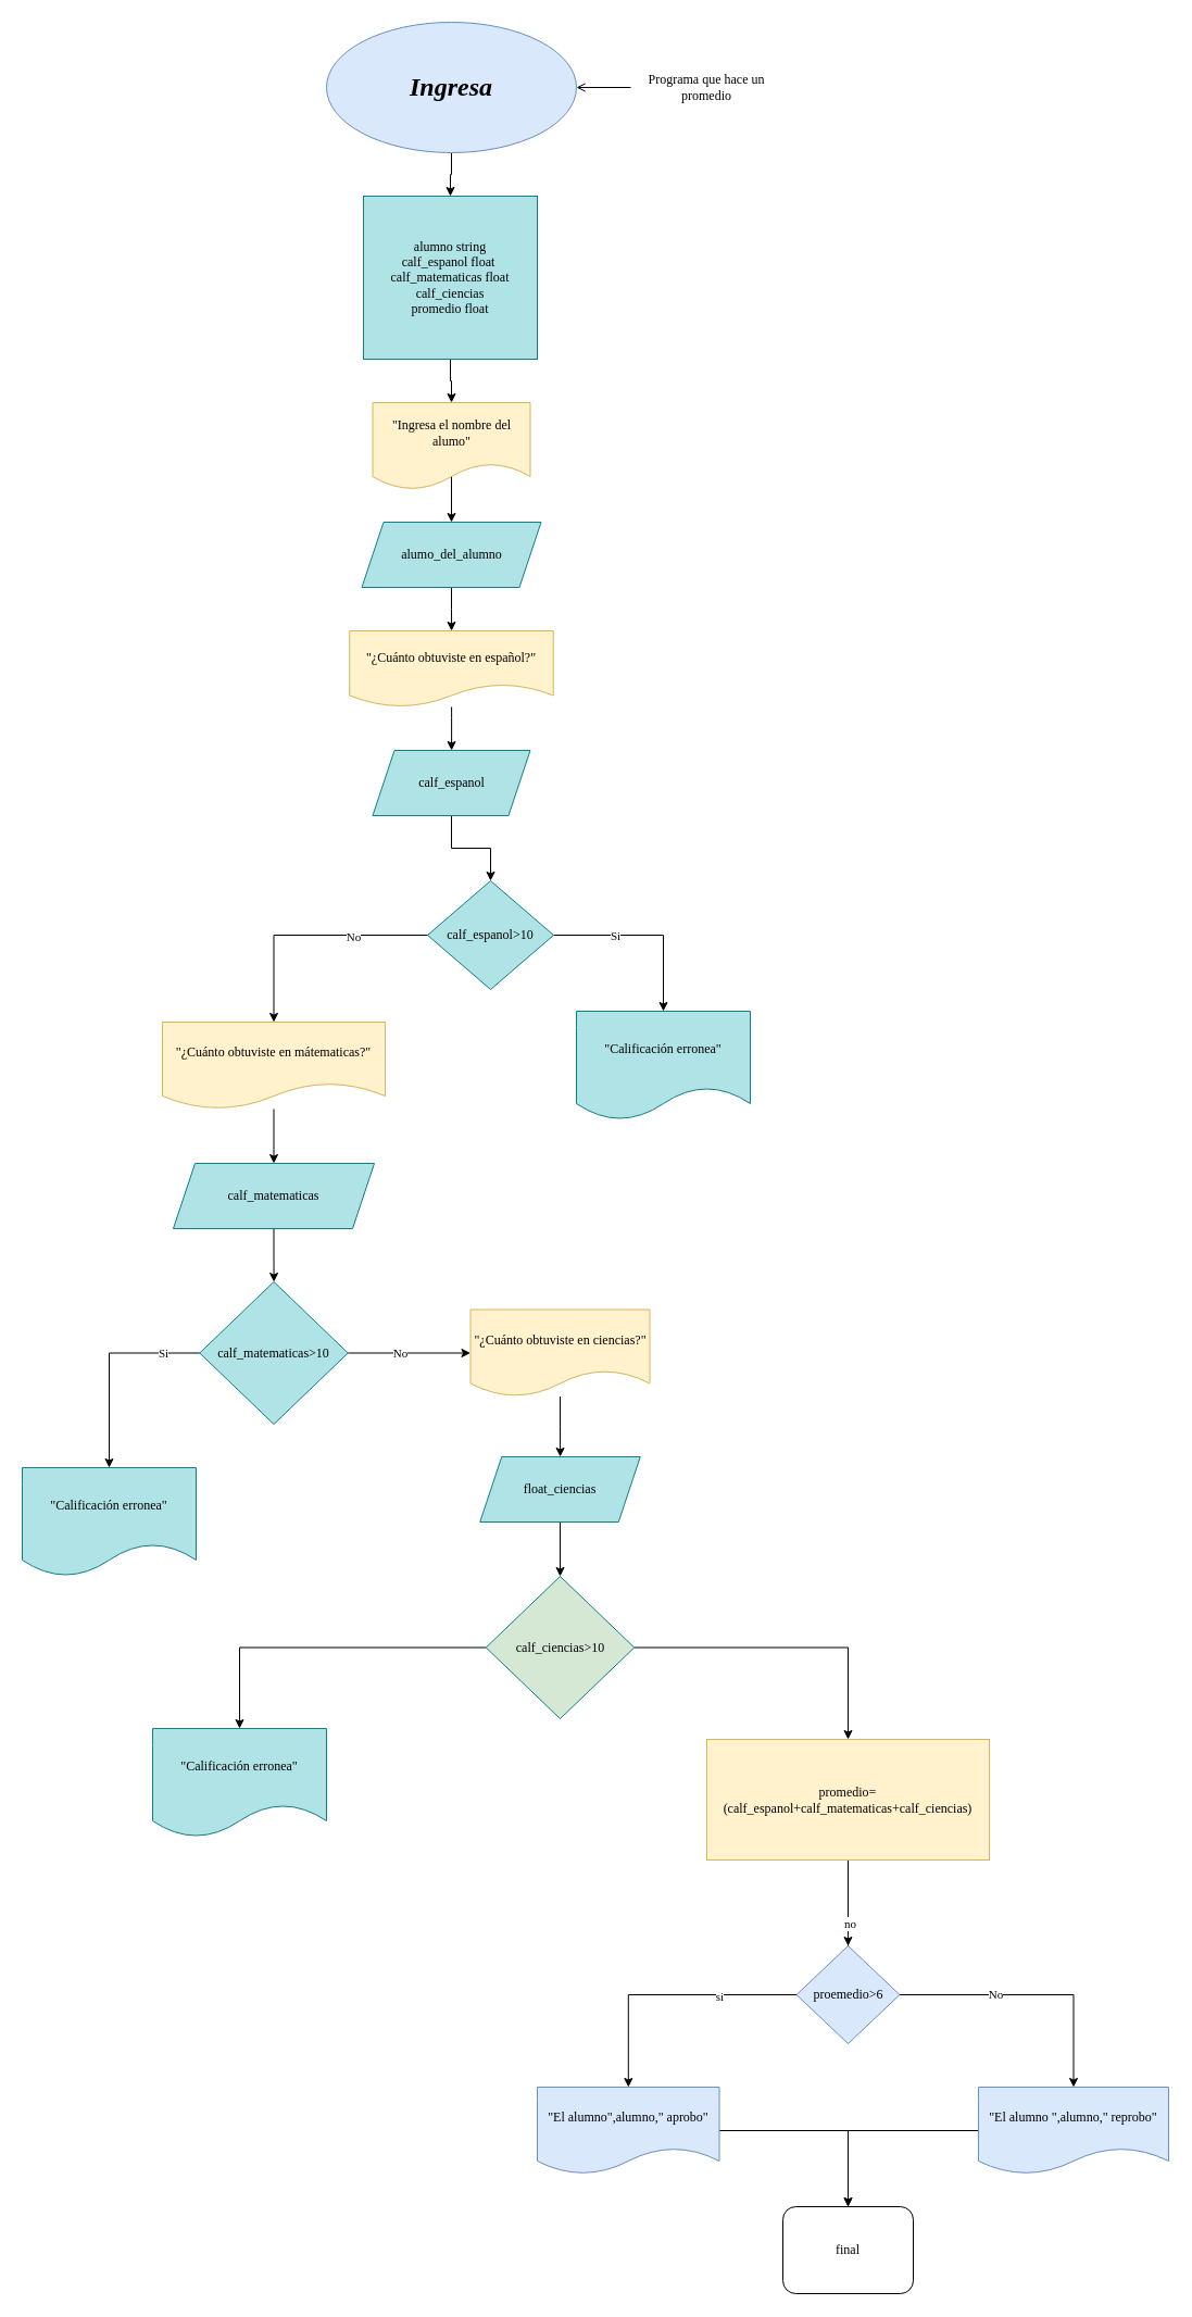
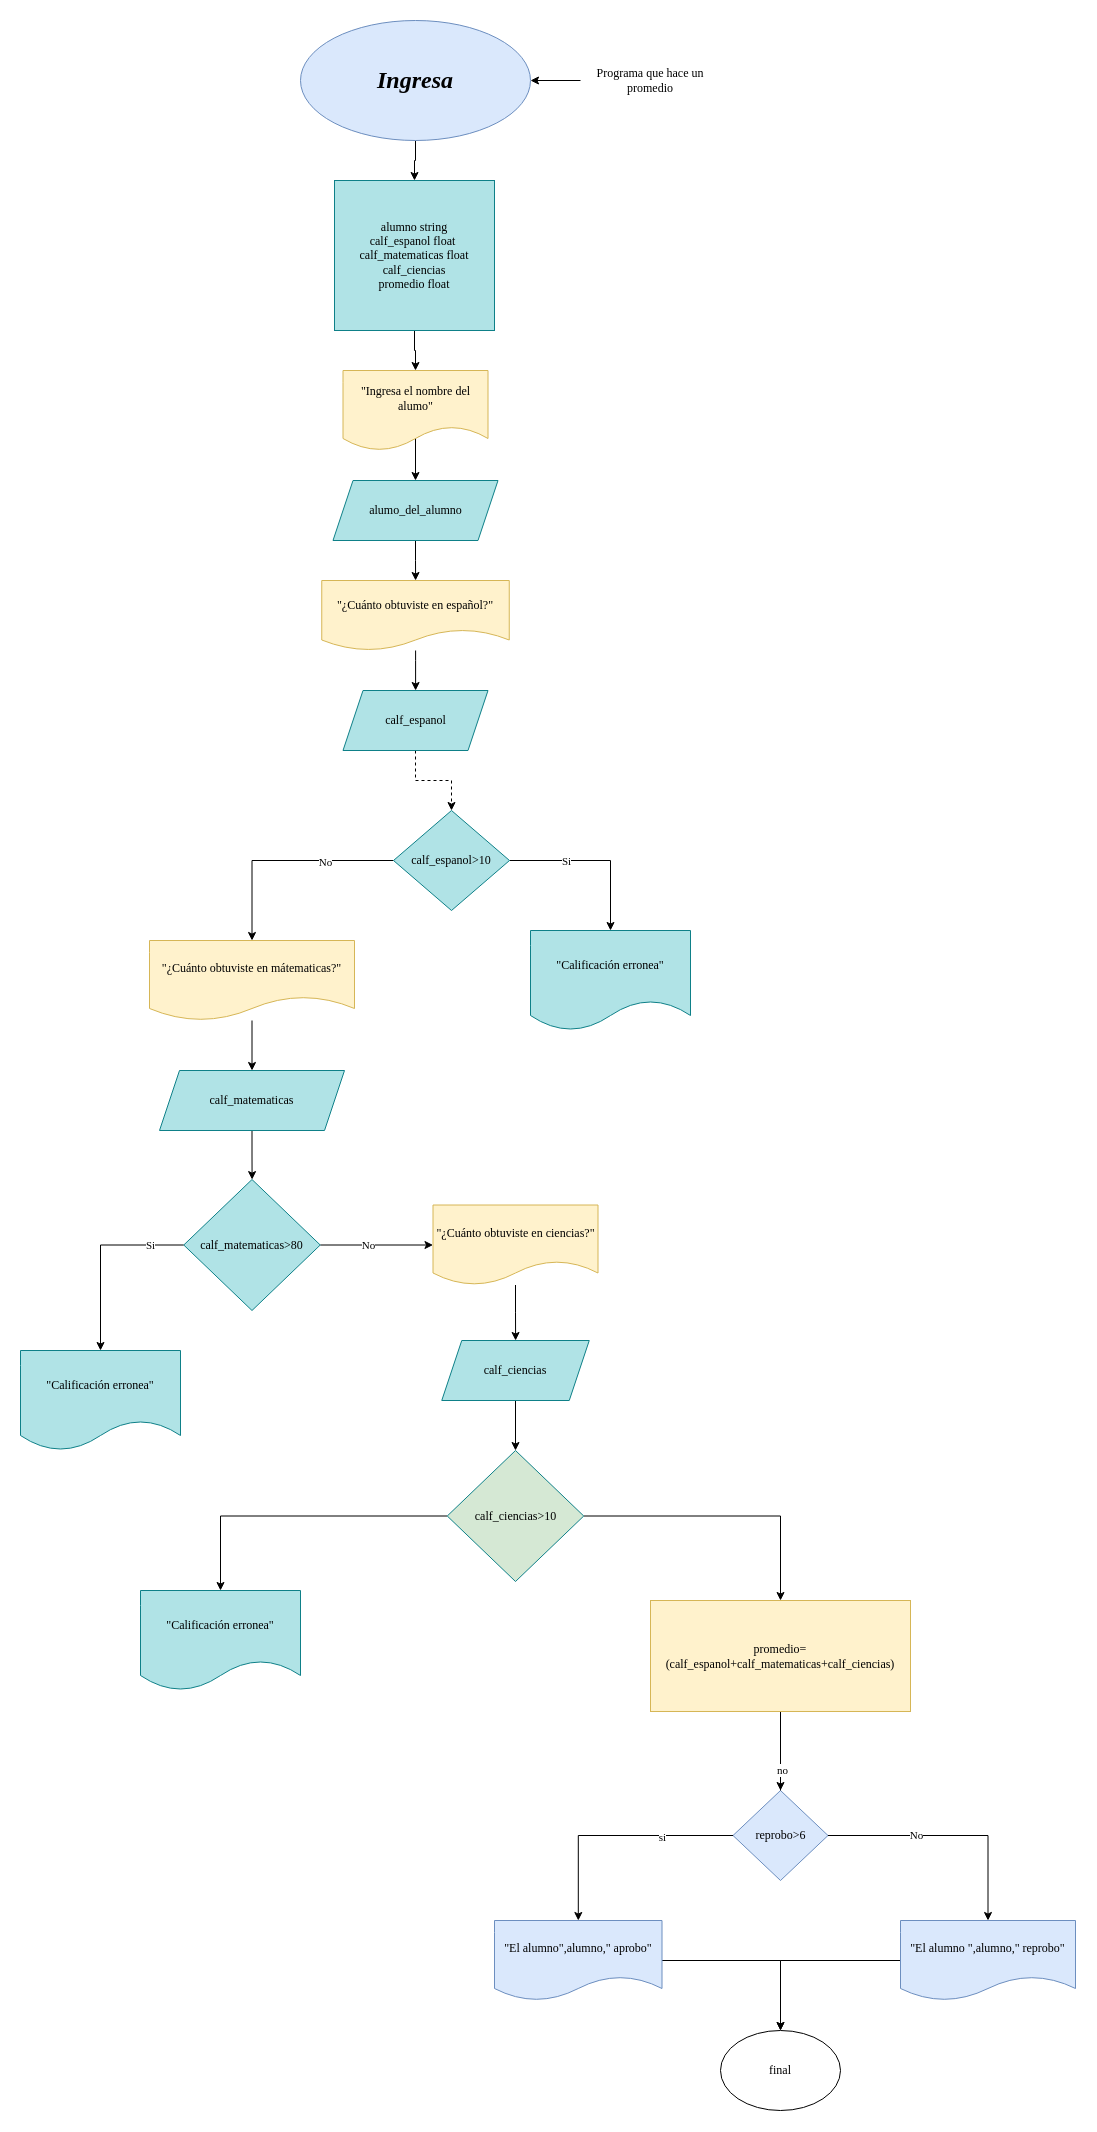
  <mxCell id="0" />
  <mxCell id="1" parent="0" />
  <mxCell id="2" value="" style="edgeStyle=orthogonalEdgeStyle;rounded=0;orthogonalLoop=1;jettySize=auto;html=1;fontFamily=Comic Sans MS;" edge="1" parent="1" source="3" target="5"><mxGeometry relative="1" as="geometry" /></mxCell>
  <mxCell id="3" value="&lt;h1&gt;&lt;font face=&quot;Comic Sans MS&quot;&gt;&lt;i&gt;Ingresa&lt;/i&gt;&lt;/font&gt;&lt;/h1&gt;" style="ellipse;whiteSpace=wrap;html=1;fillColor=#dae8fc;strokeColor=#6c8ebf;" vertex="1" parent="1"><mxGeometry x="300" width="230" height="120" as="geometry" y="20" /></mxCell>
  <mxCell id="4" value="" style="edgeStyle=orthogonalEdgeStyle;rounded=0;orthogonalLoop=1;jettySize=auto;html=1;fontFamily=Times New Roman;" edge="1" parent="1" source="5" target="7"><mxGeometry relative="1" as="geometry" /></mxCell>
  <mxCell id="5" value="&lt;font face=&quot;Times New Roman&quot;&gt;alumno string&lt;br&gt;calf_espanol float&amp;nbsp;&lt;br&gt;calf_matematicas float&lt;br&gt;calf_ciencias&lt;/font&gt;&lt;font face=&quot;Times New Roman&quot;&gt;&lt;br&gt;promedio float&lt;br&gt;&lt;/font&gt;" style="whiteSpace=wrap;html=1;fillColor=#b0e3e6;strokeColor=#0e8088;fontFamily=Comic Sans MS;" vertex="1" parent="1"><mxGeometry x="334" y="180" width="160" height="150" as="geometry" /></mxCell>
  <mxCell id="6" value="" style="edgeStyle=orthogonalEdgeStyle;rounded=0;orthogonalLoop=1;jettySize=auto;html=1;fontFamily=Times New Roman;exitX=0.529;exitY=0.825;exitDx=0;exitDy=0;exitPerimeter=0;" edge="1" parent="1" source="7" target="9"><mxGeometry relative="1" as="geometry"><Array as="points"><mxPoint x="415" y="436" /></Array></mxGeometry></mxCell>
  <mxCell id="7" value="&lt;font face=&quot;Times New Roman&quot;&gt;&quot;Ingresa el nombre del alumo&quot;&lt;/font&gt;" style="shape=document;whiteSpace=wrap;html=1;boundedLbl=1;fontFamily=Comic Sans MS;fillColor=#fff2cc;strokeColor=#d6b656;" vertex="1" parent="1"><mxGeometry x="342.5" y="370" width="145" height="80" as="geometry" /></mxCell>
  <mxCell id="8" value="" style="edgeStyle=orthogonalEdgeStyle;rounded=0;orthogonalLoop=1;jettySize=auto;html=1;fontFamily=Times New Roman;" edge="1" parent="1" source="9" target="11"><mxGeometry relative="1" as="geometry" /></mxCell>
  <mxCell id="9" value="&lt;font face=&quot;Times New Roman&quot;&gt;alumo_del_alumno&lt;/font&gt;" style="shape=parallelogram;perimeter=parallelogramPerimeter;whiteSpace=wrap;html=1;fixedSize=1;fontFamily=Comic Sans MS;fillColor=#b0e3e6;strokeColor=#0e8088;" vertex="1" parent="1"><mxGeometry x="332.5" y="480" width="165" height="60" as="geometry" /></mxCell>
  <mxCell id="10" value="" style="edgeStyle=orthogonalEdgeStyle;rounded=0;orthogonalLoop=1;jettySize=auto;html=1;fontFamily=Times New Roman;" edge="1" parent="1" source="11" target="13"><mxGeometry relative="1" as="geometry"><mxPoint x="415" y="650" as="sourcePoint" /><Array as="points"><mxPoint x="415" y="660" /><mxPoint x="415" y="660" /></Array></mxGeometry></mxCell>
  <mxCell id="11" value="&lt;font face=&quot;Times New Roman&quot;&gt;&quot;¿Cuánto obtuviste en español?&quot;&lt;/font&gt;" style="shape=document;whiteSpace=wrap;html=1;boundedLbl=1;fontFamily=Comic Sans MS;fillColor=#fff2cc;strokeColor=#d6b656;" vertex="1" parent="1"><mxGeometry x="321.25" y="580" width="187.5" height="70" as="geometry" /></mxCell>
- <mxCell id="12" value="" style="edgeStyle=orthogonalEdgeStyle;rounded=0;orthogonalLoop=1;jettySize=auto;html=1;fontFamily=Times New Roman;" edge="1" parent="1" source="13" target="42"><mxGeometry relative="1" as="geometry" /></mxCell>
+ <mxCell id="12" value="" style="edgeStyle=orthogonalEdgeStyle;rounded=0;orthogonalLoop=1;jettySize=auto;html=1;fontFamily=Times New Roman;dashed=1;" edge="1" parent="1" source="13" target="42"><mxGeometry relative="1" as="geometry" /></mxCell>
  <mxCell id="13" value="&lt;font face=&quot;Times New Roman&quot;&gt;calf_espanol&lt;/font&gt;" style="shape=parallelogram;perimeter=parallelogramPerimeter;whiteSpace=wrap;html=1;fixedSize=1;fontFamily=Comic Sans MS;fillColor=#b0e3e6;strokeColor=#0e8088;" vertex="1" parent="1"><mxGeometry x="342.5" y="690" width="145" height="60" as="geometry" /></mxCell>
  <mxCell id="14" value="" style="edgeStyle=orthogonalEdgeStyle;rounded=0;orthogonalLoop=1;jettySize=auto;html=1;fontFamily=Times New Roman;" edge="1" parent="1" source="15" target="17"><mxGeometry relative="1" as="geometry" /></mxCell>
  <mxCell id="15" value="&quot;¿Cuánto obtuviste en mátematicas?&quot;" style="shape=document;whiteSpace=wrap;html=1;boundedLbl=1;fontFamily=Times New Roman;fillColor=#fff2cc;strokeColor=#d6b656;" vertex="1" parent="1"><mxGeometry x="149" y="940" width="205" height="80" as="geometry" /></mxCell>
  <mxCell id="16" value="" style="edgeStyle=orthogonalEdgeStyle;rounded=0;orthogonalLoop=1;jettySize=auto;html=1;fontFamily=Times New Roman;" edge="1" parent="1" source="17" target="48"><mxGeometry relative="1" as="geometry" /></mxCell>
  <mxCell id="17" value="calf_matematicas" style="shape=parallelogram;perimeter=parallelogramPerimeter;whiteSpace=wrap;html=1;fixedSize=1;fontFamily=Times New Roman;fillColor=#b0e3e6;strokeColor=#0e8088;" vertex="1" parent="1"><mxGeometry x="159" y="1070" width="185" height="60" as="geometry" /></mxCell>
  <mxCell id="18" value="" style="edgeStyle=orthogonalEdgeStyle;rounded=0;orthogonalLoop=1;jettySize=auto;html=1;fontFamily=Times New Roman;" edge="1" parent="1" source="19" target="21"><mxGeometry relative="1" as="geometry" /></mxCell>
  <mxCell id="19" value="&quot;¿Cuánto obtuviste en ciencias?&quot;" style="shape=document;whiteSpace=wrap;html=1;boundedLbl=1;fontFamily=Times New Roman;fillColor=#fff2cc;strokeColor=#d6b656;" vertex="1" parent="1"><mxGeometry x="432.5" y="1204.5" width="165" height="80" as="geometry" /></mxCell>
  <mxCell id="20" value="" style="edgeStyle=orthogonalEdgeStyle;rounded=0;orthogonalLoop=1;jettySize=auto;html=1;fontFamily=Times New Roman;" edge="1" parent="1" source="21" target="52"><mxGeometry relative="1" as="geometry" /></mxCell>
- <mxCell id="21" value="float_ciencias" style="shape=parallelogram;perimeter=parallelogramPerimeter;whiteSpace=wrap;html=1;fixedSize=1;fontFamily=Times New Roman;fillColor=#b0e3e6;strokeColor=#0e8088;" vertex="1" parent="1"><mxGeometry x="441.25" y="1340" width="147.5" height="60" as="geometry" /></mxCell>
+ <mxCell id="21" value="calf_ciencias" style="shape=parallelogram;perimeter=parallelogramPerimeter;whiteSpace=wrap;html=1;fixedSize=1;fontFamily=Times New Roman;fillColor=#b0e3e6;strokeColor=#0e8088;" vertex="1" parent="1"><mxGeometry x="441.25" y="1340" width="147.5" height="60" as="geometry" /></mxCell>
  <mxCell id="22" value="" style="edgeStyle=orthogonalEdgeStyle;rounded=0;orthogonalLoop=1;jettySize=auto;html=1;fontFamily=Times New Roman;" edge="1" parent="1" source="37" target="30"><mxGeometry relative="1" as="geometry" /></mxCell>
- <mxCell id="23" value="" style="edgeStyle=orthogonalEdgeStyle;rounded=0;orthogonalLoop=1;jettySize=auto;html=1;fontFamily=Times New Roman;endArrow=open;" edge="1" parent="1" source="24" target="3"><mxGeometry relative="1" as="geometry" /></mxCell>
+ <mxCell id="23" value="" style="edgeStyle=orthogonalEdgeStyle;rounded=0;orthogonalLoop=1;jettySize=auto;html=1;fontFamily=Times New Roman;" edge="1" parent="1" source="24" target="3"><mxGeometry relative="1" as="geometry" /></mxCell>
  <mxCell id="24" value="Programa que hace un promedio" style="text;strokeColor=none;align=center;fillColor=none;html=1;verticalAlign=middle;whiteSpace=wrap;rounded=0;fontFamily=Times New Roman;" vertex="1" parent="1"><mxGeometry x="580" y="65" width="140" height="30" as="geometry" /></mxCell>
- <mxCell id="25" value="final" style="whiteSpace=wrap;html=1;fontFamily=Times New Roman;rounded=1;" vertex="1" parent="1"><mxGeometry x="720" y="2030" width="120" height="80" as="geometry" /></mxCell>
+ <mxCell id="25" value="final" style="ellipse;whiteSpace=wrap;html=1;fontFamily=Times New Roman;" vertex="1" parent="1"><mxGeometry x="720" y="2030" width="120" height="80" as="geometry" /></mxCell>
  <mxCell id="26" value="" style="edgeStyle=orthogonalEdgeStyle;rounded=0;orthogonalLoop=1;jettySize=auto;html=1;fontFamily=Times New Roman;" edge="1" parent="1" source="30" target="34"><mxGeometry relative="1" as="geometry" /></mxCell>
  <mxCell id="27" value="si" style="edgeLabel;html=1;align=center;verticalAlign=middle;resizable=0;points=[];fontFamily=Times New Roman;" vertex="1" connectable="0" parent="26"><mxGeometry x="-0.409" y="1" relative="1" as="geometry"><mxPoint as="offset" /></mxGeometry></mxCell>
  <mxCell id="28" value="" style="edgeStyle=orthogonalEdgeStyle;rounded=0;orthogonalLoop=1;jettySize=auto;html=1;fontFamily=Times New Roman;" edge="1" parent="1" source="30" target="32"><mxGeometry relative="1" as="geometry" /></mxCell>
  <mxCell id="29" value="No" style="edgeLabel;html=1;align=center;verticalAlign=middle;resizable=0;points=[];fontFamily=Times New Roman;" vertex="1" connectable="0" parent="28"><mxGeometry x="-0.278" y="1" relative="1" as="geometry"><mxPoint as="offset" /></mxGeometry></mxCell>
- <mxCell id="30" value="proemedio&amp;gt;6" style="rhombus;whiteSpace=wrap;html=1;fontFamily=Times New Roman;fillColor=#dae8fc;strokeColor=#6c8ebf;" vertex="1" parent="1"><mxGeometry x="732.5" y="1790" width="95" height="90" as="geometry" /></mxCell>
+ <mxCell id="30" value="reprobo&amp;gt;6" style="rhombus;whiteSpace=wrap;html=1;fontFamily=Times New Roman;fillColor=#dae8fc;strokeColor=#6c8ebf;" vertex="1" parent="1"><mxGeometry x="732.5" y="1790" width="95" height="90" as="geometry" /></mxCell>
  <mxCell id="31" value="" style="edgeStyle=orthogonalEdgeStyle;rounded=0;orthogonalLoop=1;jettySize=auto;html=1;fontFamily=Times New Roman;" edge="1" parent="1" source="32" target="25"><mxGeometry relative="1" as="geometry" /></mxCell>
  <mxCell id="32" value="&quot;El alumno &quot;,alumno,&quot; reprobo&quot;" style="shape=document;whiteSpace=wrap;html=1;boundedLbl=1;fontFamily=Times New Roman;fillColor=#dae8fc;strokeColor=#6c8ebf;" vertex="1" parent="1"><mxGeometry x="900" y="1920" width="175" height="80" as="geometry" /></mxCell>
  <mxCell id="33" value="" style="edgeStyle=orthogonalEdgeStyle;rounded=0;orthogonalLoop=1;jettySize=auto;html=1;fontFamily=Times New Roman;" edge="1" parent="1" source="34" target="25"><mxGeometry relative="1" as="geometry" /></mxCell>
  <mxCell id="34" value="&quot;El alumno&quot;,alumno,&quot; aprobo&quot;" style="shape=document;whiteSpace=wrap;html=1;boundedLbl=1;fontFamily=Times New Roman;fillColor=#dae8fc;strokeColor=#6c8ebf;" vertex="1" parent="1"><mxGeometry x="494" y="1920" width="167.5" height="80" as="geometry" /></mxCell>
  <mxCell id="35" value="" style="edgeStyle=orthogonalEdgeStyle;rounded=0;orthogonalLoop=1;jettySize=auto;html=1;fontFamily=Times New Roman;endArrow=none;" edge="1" parent="1" source="30" target="37"><mxGeometry relative="1" as="geometry"><mxPoint x="463" y="1405" as="sourcePoint" /><mxPoint x="638" y="1460" as="targetPoint" /></mxGeometry></mxCell>
  <mxCell id="36" value="no" style="edgeLabel;html=1;align=center;verticalAlign=middle;resizable=0;points=[];fontFamily=Times New Roman;" vertex="1" connectable="0" parent="35"><mxGeometry x="-0.456" y="-1" relative="1" as="geometry"><mxPoint as="offset" /></mxGeometry></mxCell>
  <mxCell id="37" value="promedio=(calf_espanol+calf_matematicas+calf_ciencias)" style="whiteSpace=wrap;html=1;fontFamily=Times New Roman;fillColor=#fff2cc;strokeColor=#d6b656;" vertex="1" parent="1"><mxGeometry x="650" y="1600" width="260" height="111" as="geometry" /></mxCell>
  <mxCell id="38" value="" style="edgeStyle=orthogonalEdgeStyle;rounded=0;orthogonalLoop=1;jettySize=auto;html=1;fontFamily=Times New Roman;" edge="1" parent="1" source="42" target="43"><mxGeometry relative="1" as="geometry" /></mxCell>
  <mxCell id="39" value="Si" style="edgeLabel;html=1;align=center;verticalAlign=middle;resizable=0;points=[];fontFamily=Times New Roman;" vertex="1" connectable="0" parent="38"><mxGeometry x="-0.349" relative="1" as="geometry"><mxPoint as="offset" /></mxGeometry></mxCell>
  <mxCell id="40" value="" style="edgeStyle=orthogonalEdgeStyle;rounded=0;orthogonalLoop=1;jettySize=auto;html=1;fontFamily=Times New Roman;" edge="1" parent="1" source="42" target="15"><mxGeometry relative="1" as="geometry" /></mxCell>
  <mxCell id="41" value="No" style="edgeLabel;html=1;align=center;verticalAlign=middle;resizable=0;points=[];fontFamily=Times New Roman;" vertex="1" connectable="0" parent="40"><mxGeometry x="-0.378" y="1" relative="1" as="geometry"><mxPoint as="offset" /></mxGeometry></mxCell>
  <mxCell id="42" value="calf_espanol&amp;gt;10" style="rhombus;whiteSpace=wrap;html=1;fontFamily=Comic Sans MS;fillColor=#b0e3e6;strokeColor=#0e8088;" vertex="1" parent="1"><mxGeometry x="393" y="810" width="116" height="100" as="geometry" /></mxCell>
  <mxCell id="43" value="&quot;Calificación erronea&quot;" style="shape=document;whiteSpace=wrap;html=1;boundedLbl=1;fontFamily=Comic Sans MS;fillColor=#b0e3e6;strokeColor=#0e8088;" vertex="1" parent="1"><mxGeometry x="530" y="930" width="160" height="100" as="geometry" /></mxCell>
  <mxCell id="44" value="" style="edgeStyle=orthogonalEdgeStyle;rounded=0;orthogonalLoop=1;jettySize=auto;html=1;fontFamily=Times New Roman;" edge="1" parent="1" source="48" target="49"><mxGeometry relative="1" as="geometry" /></mxCell>
  <mxCell id="45" value="Si" style="edgeLabel;html=1;align=center;verticalAlign=middle;resizable=0;points=[];fontFamily=Times New Roman;" vertex="1" connectable="0" parent="44"><mxGeometry x="-0.641" relative="1" as="geometry"><mxPoint as="offset" /></mxGeometry></mxCell>
  <mxCell id="46" value="" style="edgeStyle=orthogonalEdgeStyle;rounded=0;orthogonalLoop=1;jettySize=auto;html=1;fontFamily=Times New Roman;" edge="1" parent="1" source="48" target="19"><mxGeometry relative="1" as="geometry" /></mxCell>
  <mxCell id="47" value="No" style="edgeLabel;html=1;align=center;verticalAlign=middle;resizable=0;points=[];fontFamily=Times New Roman;" vertex="1" connectable="0" parent="46"><mxGeometry x="-0.149" relative="1" as="geometry"><mxPoint as="offset" /></mxGeometry></mxCell>
- <mxCell id="48" value="calf_matematicas&amp;gt;10" style="rhombus;whiteSpace=wrap;html=1;fontFamily=Comic Sans MS;fillColor=#b0e3e6;strokeColor=#0e8088;" vertex="1" parent="1"><mxGeometry x="183.25" y="1179" width="136.5" height="131" as="geometry" /></mxCell>
+ <mxCell id="48" value="calf_matematicas&amp;gt;80" style="rhombus;whiteSpace=wrap;html=1;fontFamily=Comic Sans MS;fillColor=#b0e3e6;strokeColor=#0e8088;" vertex="1" parent="1"><mxGeometry x="183.25" y="1179" width="136.5" height="131" as="geometry" /></mxCell>
  <mxCell id="49" value="&quot;Calificación erronea&quot;" style="shape=document;whiteSpace=wrap;html=1;boundedLbl=1;fontFamily=Comic Sans MS;fillColor=#b0e3e6;strokeColor=#0e8088;" vertex="1" parent="1"><mxGeometry y="1350" width="160" height="100" as="geometry" x="20" /></mxCell>
  <mxCell id="50" value="" style="edgeStyle=orthogonalEdgeStyle;rounded=0;orthogonalLoop=1;jettySize=auto;html=1;fontFamily=Times New Roman;" edge="1" parent="1" source="52" target="53"><mxGeometry relative="1" as="geometry" /></mxCell>
  <mxCell id="51" value="" style="edgeStyle=orthogonalEdgeStyle;rounded=0;orthogonalLoop=1;jettySize=auto;html=1;fontFamily=Times New Roman;" edge="1" parent="1" source="52" target="37"><mxGeometry relative="1" as="geometry" /></mxCell>
  <mxCell id="52" value="calf_ciencias&amp;gt;10" style="rhombus;whiteSpace=wrap;html=1;fontFamily=Comic Sans MS;fillColor=#d5e8d4;strokeColor=#0e8088;" vertex="1" parent="1"><mxGeometry x="446.75" y="1450" width="136.5" height="131" as="geometry" /></mxCell>
  <mxCell id="53" value="&quot;Calificación erronea&quot;" style="shape=document;whiteSpace=wrap;html=1;boundedLbl=1;fontFamily=Comic Sans MS;fillColor=#b0e3e6;strokeColor=#0e8088;" vertex="1" parent="1"><mxGeometry x="140" y="1590" width="160" height="100" as="geometry" /></mxCell>
